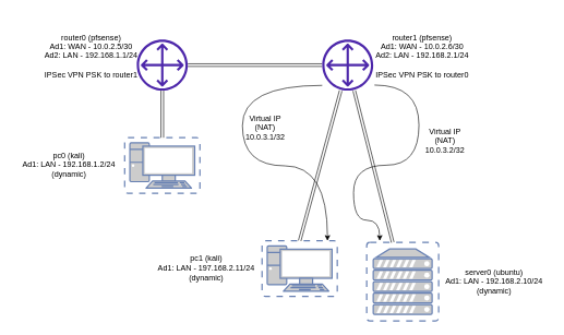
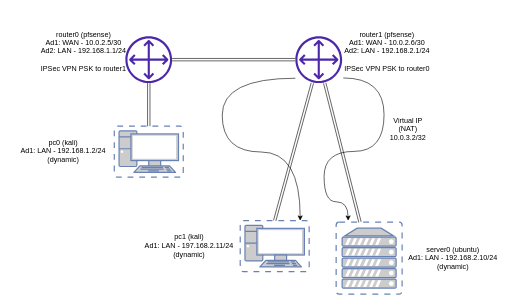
  <mxCell id="0" />
  <mxCell id="1" parent="0" />
  <mxCell id="2" style="edgeStyle=none;shape=link;html=1;exitX=0.5;exitY=0;exitDx=0;exitDy=0;exitPerimeter=0;" parent="1" source="3" target="8" edge="1"><mxGeometry relative="1" as="geometry" /></mxCell>
  <mxCell id="3" value="" style="fontColor=#0066CC;verticalAlign=top;verticalLabelPosition=bottom;labelPosition=center;align=center;html=1;outlineConnect=0;fillColor=#CCCCCC;strokeColor=#6881B3;gradientColor=none;gradientDirection=north;strokeWidth=2;shape=mxgraph.networks.virtual_pc;" parent="1" vertex="1"><mxGeometry x="190" y="210" width="115" height="85" as="geometry" /></mxCell>
  <mxCell id="4" style="edgeStyle=none;shape=link;html=1;" parent="1" source="7" target="8" edge="1"><mxGeometry relative="1" as="geometry" /></mxCell>
  <mxCell id="5" style="edgeStyle=none;shape=link;html=1;" parent="1" source="7" target="9" edge="1"><mxGeometry relative="1" as="geometry" /></mxCell>
  <mxCell id="6" style="edgeStyle=orthogonalEdgeStyle;curved=1;rounded=0;orthogonalLoop=1;jettySize=auto;html=1;" edge="1" parent="1" source="7" target="14"><mxGeometry relative="1" as="geometry"><Array as="points"><mxPoint x="370" y="130" /><mxPoint x="370" y="253" /><mxPoint x="500" y="253" /></Array></mxGeometry></mxCell>
  <mxCell id="7" value="" style="sketch=0;outlineConnect=0;fontColor=#232F3E;gradientColor=none;fillColor=#4D27AA;strokeColor=none;dashed=0;verticalLabelPosition=bottom;verticalAlign=top;align=center;html=1;fontSize=12;fontStyle=0;aspect=fixed;pointerEvents=1;shape=mxgraph.aws4.customer_gateway;" parent="1" vertex="1"><mxGeometry x="492" y="60" width="78" height="78" as="geometry" /></mxCell>
  <mxCell id="8" value="" style="sketch=0;outlineConnect=0;fontColor=#232F3E;gradientColor=none;fillColor=#4D27AA;strokeColor=none;dashed=0;verticalLabelPosition=bottom;verticalAlign=top;align=center;html=1;fontSize=12;fontStyle=0;aspect=fixed;pointerEvents=1;shape=mxgraph.aws4.customer_gateway;" parent="1" vertex="1"><mxGeometry x="208.5" y="60" width="78" height="78" as="geometry" /></mxCell>
  <mxCell id="9" value="" style="fontColor=#0066CC;verticalAlign=top;verticalLabelPosition=bottom;labelPosition=center;align=center;html=1;outlineConnect=0;fillColor=#CCCCCC;strokeColor=#6881B3;gradientColor=none;gradientDirection=north;strokeWidth=2;shape=mxgraph.networks.virtual_server;" parent="1" vertex="1"><mxGeometry x="560" y="370" width="110" height="120" as="geometry" /></mxCell>
  <mxCell id="10" value="router1 (pfsense)&lt;br&gt;Ad1: WAN - 10.0.2.6/30&lt;br&gt;Ad2: LAN - 192.168.2.1/24&lt;br&gt;&lt;br&gt;IPSec VPN PSK to router0" style="text;html=1;strokeColor=none;fillColor=none;align=center;verticalAlign=middle;whiteSpace=wrap;rounded=0;" parent="1" vertex="1"><mxGeometry x="565" y="20" width="160" height="130" as="geometry" /></mxCell>
  <mxCell id="11" value="router0 (pfsense)&lt;br&gt;Ad1: WAN - 10.0.2.5/30&lt;br&gt;Ad2: LAN - 192.168.1.1/24&lt;br&gt;&lt;br&gt;IPSec VPN PSK to router1" style="text;html=1;strokeColor=none;fillColor=none;align=center;verticalAlign=middle;whiteSpace=wrap;rounded=0;" parent="1" vertex="1"><mxGeometry x="58.5" y="20" width="160" height="130" as="geometry" /></mxCell>
  <mxCell id="12" value="pc0 (kali)&lt;br&gt;Ad1: LAN - 192.168.1.2/24 (dynamic)" style="text;html=1;strokeColor=none;fillColor=none;align=center;verticalAlign=middle;whiteSpace=wrap;rounded=0;" parent="1" vertex="1"><mxGeometry x="20" y="192.5" width="170" height="117.5" as="geometry" /></mxCell>
  <mxCell id="13" value="server0 (ubuntu)&lt;br&gt;Ad1: LAN - 192.168.2.10/24 (dynamic)" style="text;html=1;strokeColor=none;fillColor=none;align=center;verticalAlign=middle;whiteSpace=wrap;rounded=0;" parent="1" vertex="1"><mxGeometry x="670" y="371" width="170" height="117.5" as="geometry" /></mxCell>
  <mxCell id="14" value="" style="fontColor=#0066CC;verticalAlign=top;verticalLabelPosition=bottom;labelPosition=center;align=center;html=1;outlineConnect=0;fillColor=#CCCCCC;strokeColor=#6881B3;gradientColor=none;gradientDirection=north;strokeWidth=2;shape=mxgraph.networks.virtual_pc;" vertex="1" parent="1"><mxGeometry x="400" y="367.5" width="115" height="85" as="geometry" /></mxCell>
  <mxCell id="15" value="pc1 (kali)&lt;br&gt;Ad1: LAN - 197.168.2.11/24 (dynamic)" style="text;html=1;strokeColor=none;fillColor=none;align=center;verticalAlign=middle;whiteSpace=wrap;rounded=0;" vertex="1" parent="1"><mxGeometry x="230" y="350" width="170" height="117.5" as="geometry" /></mxCell>
  <mxCell id="16" style="shape=link;rounded=0;orthogonalLoop=1;jettySize=auto;html=1;entryX=0.5;entryY=0;entryDx=0;entryDy=0;entryPerimeter=0;" edge="1" parent="1" source="7" target="14"><mxGeometry relative="1" as="geometry" /></mxCell>
- <mxCell id="17" value="Virtual IP&lt;br&gt;(NAT)&lt;br&gt;10.0.3.1/32" style="text;html=1;strokeColor=none;fillColor=none;align=center;verticalAlign=middle;whiteSpace=wrap;rounded=0;" vertex="1" parent="1"><mxGeometry x="375" y="180" width="60" height="30" as="geometry" /></mxCell>
  <mxCell id="18" style="edgeStyle=orthogonalEdgeStyle;curved=1;rounded=0;orthogonalLoop=1;jettySize=auto;html=1;" edge="1" parent="1"><mxGeometry relative="1" as="geometry"><mxPoint x="571.94" y="129.5" as="sourcePoint" /><mxPoint x="579.94" y="367.5" as="targetPoint" /><Array as="points"><mxPoint x="639.94" y="130" /><mxPoint x="639.94" y="252" /><mxPoint x="539.94" y="252" /><mxPoint x="539.94" y="336" /><mxPoint x="579.94" y="336" /></Array></mxGeometry></mxCell>
  <mxCell id="19" value="Virtual IP&lt;br&gt;(NAT)&lt;br&gt;10.0.3.2/32" style="text;html=1;strokeColor=none;fillColor=none;align=center;verticalAlign=middle;whiteSpace=wrap;rounded=0;" vertex="1" parent="1"><mxGeometry x="650" y="200" width="60" height="30" as="geometry" /></mxCell>
